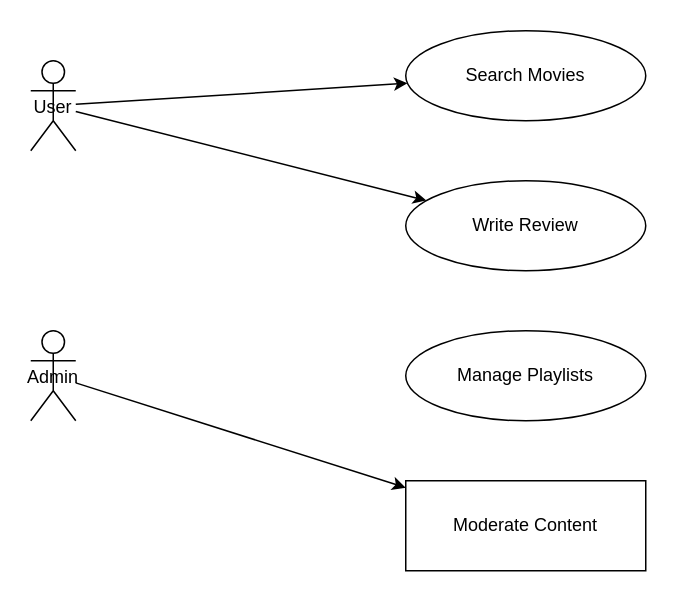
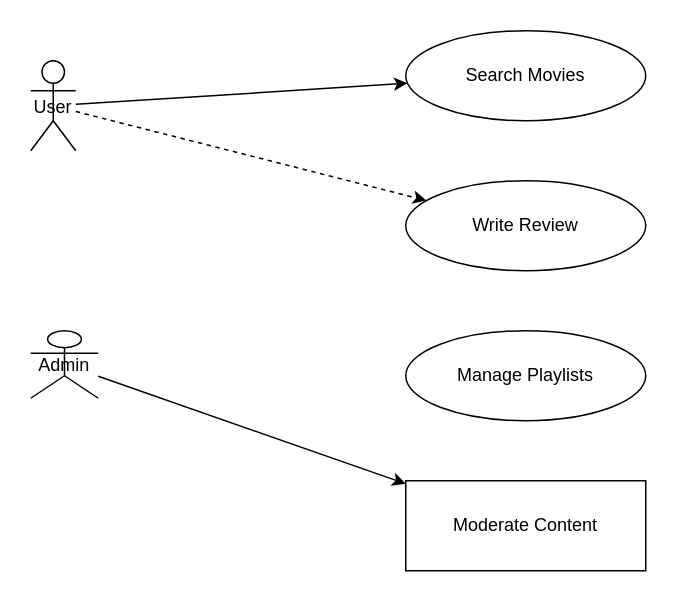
  <mxCell id="0" />
  <mxCell id="1" parent="0" />
  <mxCell id="2" value="User" style="shape=umlActor;" parent="1" vertex="1"><mxGeometry x="20" y="40" width="30" height="60" as="geometry" /></mxCell>
- <mxCell id="3" value="Admin" style="shape=umlActor;" parent="1" vertex="1"><mxGeometry x="20" y="220" width="30" height="60" as="geometry" /></mxCell>
+ <mxCell id="3" value="Admin" style="shape=umlActor;" parent="1" vertex="1"><mxGeometry x="20" y="220" width="45" height="45" as="geometry" /></mxCell>
  <mxCell id="4" value="Search Movies" style="ellipse;whiteSpace=wrap;" parent="1" vertex="1"><mxGeometry x="270" y="20" width="160" height="60" as="geometry" /></mxCell>
  <mxCell id="5" value="Write Review" style="ellipse;whiteSpace=wrap;" parent="1" vertex="1"><mxGeometry x="270" y="120" width="160" height="60" as="geometry" /></mxCell>
  <mxCell id="6" value="Manage Playlists" style="ellipse;whiteSpace=wrap;" parent="1" vertex="1"><mxGeometry x="270" y="220" width="160" height="60" as="geometry" /></mxCell>
  <mxCell id="7" value="Moderate Content" style="whiteSpace=wrap;rounded=0;" parent="1" vertex="1"><mxGeometry x="270" y="320" width="160" height="60" as="geometry" /></mxCell>
  <mxCell id="8" parent="1" source="2" target="4" edge="1"><mxGeometry relative="1" as="geometry" /></mxCell>
- <mxCell id="9" parent="1" source="2" target="5" edge="1"><mxGeometry relative="1" as="geometry" /></mxCell>
+ <mxCell id="9" parent="1" source="2" target="5" edge="1" style="dashed=1;"><mxGeometry relative="1" as="geometry" /></mxCell>
  <mxCell id="10" parent="1" source="3" target="7" edge="1"><mxGeometry relative="1" as="geometry" /></mxCell>
